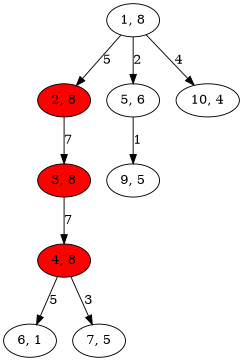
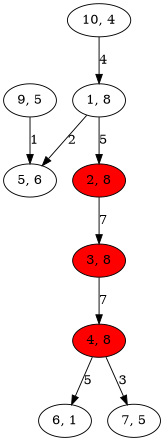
  digraph {
    n1 [label="1, 8"]
    n2 [fillcolor=red label="2, 8" style=filled]
    n3 [label="5, 6"]
    n4 [label="10, 4"]
    n5 [fillcolor=red label="3, 8" style=filled]
    n6 [label="9, 5"]
    n7 [fillcolor=red label="4, 8" style=filled]
    n8 [label="6, 1"]
    n9 [label="7, 5"]
    n1 -> n2 [label=5]
    n1 -> n3 [label=2]
-   n1 -> n4 [label=4]
+   n4 -> n1 [label=4]
    n2 -> n5 [label=7]
-   n3 -> n6 [label=1]
+   n6 -> n3 [label=1]
    n5 -> n7 [label=7]
    n7 -> n8 [label=5]
    n7 -> n9 [label=3]
  }
